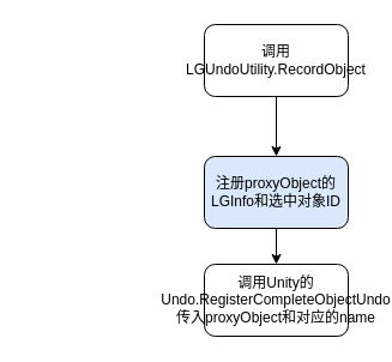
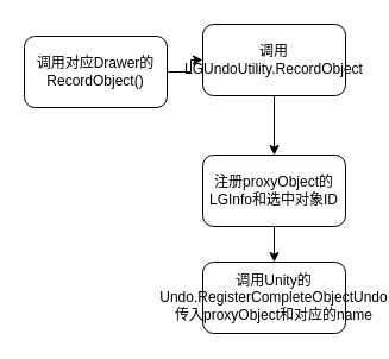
  <mxCell id="0" />
  <mxCell id="1" parent="0" />
+ <mxCell id="2" value="" style="edgeStyle=orthogonalEdgeStyle;rounded=0;orthogonalLoop=1;jettySize=auto;html=1;" edge="1" parent="1" source="3" target="5"><mxGeometry relative="1" as="geometry" /></mxCell>
+ <mxCell id="3" value="调用对应Drawer的RecordObject()" style="rounded=1;whiteSpace=wrap;html=1;" vertex="1" parent="1"><mxGeometry x="20" y="30" width="120" height="60" as="geometry" /></mxCell>
  <mxCell id="4" value="" style="edgeStyle=orthogonalEdgeStyle;rounded=0;orthogonalLoop=1;jettySize=auto;html=1;" edge="1" parent="1" source="5" target="7"><mxGeometry relative="1" as="geometry" /></mxCell>
  <mxCell id="5" value="调用LGUndoUtility.RecordObject&lt;br&gt;" style="rounded=1;whiteSpace=wrap;html=1;" vertex="1" parent="1"><mxGeometry x="170" y="20" width="120" height="60" as="geometry" /></mxCell>
  <mxCell id="6" value="" style="edgeStyle=orthogonalEdgeStyle;rounded=0;orthogonalLoop=1;jettySize=auto;html=1;" edge="1" parent="1" source="7" target="8"><mxGeometry relative="1" as="geometry" /></mxCell>
- <mxCell id="7" value="注册proxyObject的LGInfo和选中对象ID" style="rounded=1;whiteSpace=wrap;html=1;fillColor=#dae8fc;" vertex="1" parent="1"><mxGeometry x="170" y="130" width="120" height="60" as="geometry" /></mxCell>
+ <mxCell id="7" value="注册proxyObject的LGInfo和选中对象ID" style="rounded=1;whiteSpace=wrap;html=1;" vertex="1" parent="1"><mxGeometry x="170" y="130" width="120" height="60" as="geometry" /></mxCell>
  <mxCell id="8" value="调用Unity的Undo.RegisterCompleteObjectUndo传入proxyObject和对应的name" style="rounded=1;whiteSpace=wrap;html=1;" vertex="1" parent="1"><mxGeometry x="170" y="220" width="120" height="60" as="geometry" /></mxCell>
